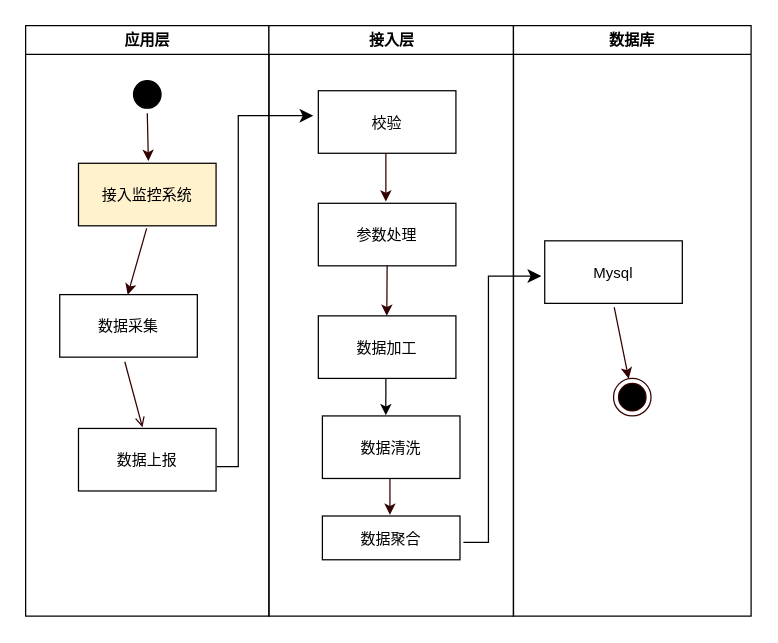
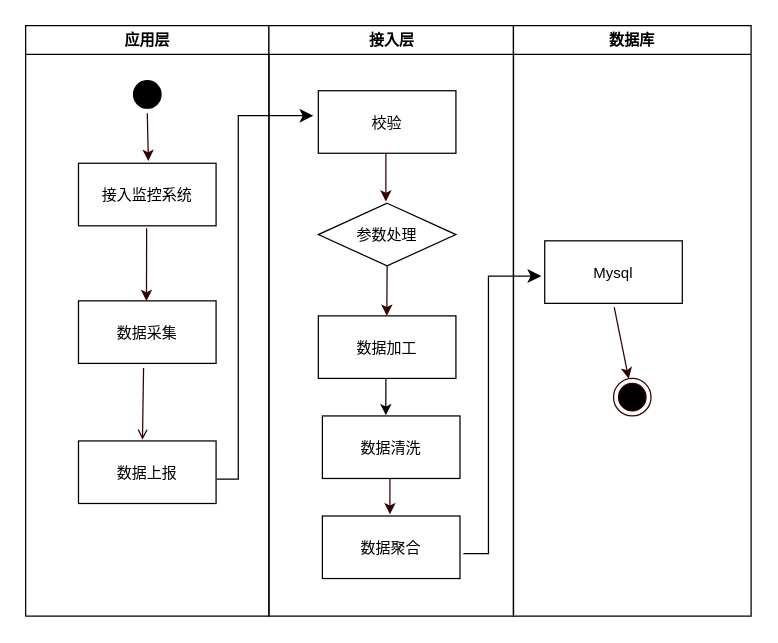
  <mxCell id="0" />
  <mxCell id="1" parent="0" />
  <mxCell id="2" value="应用层" style="swimlane;whiteSpace=wrap" vertex="1" parent="1"><mxGeometry x="20" y="20" width="194.5" height="472" as="geometry" /></mxCell>
  <mxCell id="3" value="" style="ellipse;shape=startState;fillColor=#000000;strokeColor=#000000;" vertex="1" parent="2"><mxGeometry x="82.25" y="40" width="30" height="30" as="geometry" /></mxCell>
- <mxCell id="4" value="接入监控系统" style="fillColor=#fff2cc;" vertex="1" parent="2"><mxGeometry x="42.25" y="110" width="110" height="50" as="geometry" /></mxCell>
- <mxCell id="5" value="数据采集" style="" vertex="1" parent="2"><mxGeometry x="27.25" y="215" width="110" height="50" as="geometry" /></mxCell>
- <mxCell id="6" value="数据上报" style="" vertex="1" parent="2"><mxGeometry x="42.25" y="322" width="110" height="50" as="geometry" /></mxCell>
+ <mxCell id="4" value="接入监控系统" style="" vertex="1" parent="2"><mxGeometry x="42.25" y="110" width="110" height="50" as="geometry" /></mxCell>
+ <mxCell id="5" value="数据采集" style="" vertex="1" parent="2"><mxGeometry x="42.25" y="220" width="110" height="50" as="geometry" /></mxCell>
+ <mxCell id="6" value="数据上报" style="" vertex="1" parent="2"><mxGeometry x="42.25" y="332" width="110" height="50" as="geometry" /></mxCell>
  <mxCell id="7" value="" style="endArrow=classic;html=1;rounded=0;strokeColor=#330000;entryX=0.494;entryY=0.004;entryDx=0;entryDy=0;entryPerimeter=0;" edge="1" parent="2" target="5"><mxGeometry width="50" height="50" relative="1" as="geometry"><mxPoint x="96.75" y="162" as="sourcePoint" /><mxPoint x="377.75" y="252" as="targetPoint" /></mxGeometry></mxCell>
  <mxCell id="8" value="" style="endArrow=classic;html=1;rounded=0;strokeColor=#330000;entryX=0.508;entryY=-0.036;entryDx=0;entryDy=0;entryPerimeter=0;" edge="1" parent="2" target="4"><mxGeometry width="50" height="50" relative="1" as="geometry"><mxPoint x="97.25" y="70.0" as="sourcePoint" /><mxPoint x="377.75" y="252" as="targetPoint" /></mxGeometry></mxCell>
  <mxCell id="9" value="" style="endArrow=open;html=1;rounded=0;strokeColor=#330000;exitX=0.473;exitY=1.073;exitDx=0;exitDy=0;exitPerimeter=0;entryX=0.465;entryY=-0.019;entryDx=0;entryDy=0;entryPerimeter=0;" edge="1" parent="2" source="5" target="6"><mxGeometry width="50" height="50" relative="1" as="geometry"><mxPoint x="480" y="322" as="sourcePoint" /><mxPoint x="530" y="272" as="targetPoint" /></mxGeometry></mxCell>
  <mxCell id="10" value="接入层" style="swimlane;whiteSpace=wrap" vertex="1" parent="1"><mxGeometry x="214.5" y="20" width="195.5" height="472" as="geometry" /></mxCell>
  <mxCell id="11" value="校验" style="" vertex="1" parent="10"><mxGeometry x="39.5" y="52" width="110" height="50" as="geometry" /></mxCell>
- <mxCell id="12" value="参数处理" style="" vertex="1" parent="10"><mxGeometry x="39.5" y="142" width="110" height="50" as="geometry" /></mxCell>
+ <mxCell id="12" value="参数处理" style="rhombus;" vertex="1" parent="10"><mxGeometry x="39.5" y="142" width="110" height="50" as="geometry" /></mxCell>
  <mxCell id="13" value="数据加工" style="" vertex="1" parent="10"><mxGeometry x="39.5" y="232" width="110" height="50" as="geometry" /></mxCell>
  <mxCell id="14" value="" style="endArrow=classic;html=1;rounded=0;strokeColor=#330000;entryX=0.491;entryY=-0.028;entryDx=0;entryDy=0;entryPerimeter=0;" edge="1" parent="10" target="12"><mxGeometry width="50" height="50" relative="1" as="geometry"><mxPoint x="93.5" y="102" as="sourcePoint" /><mxPoint x="79.5" y="212" as="targetPoint" /></mxGeometry></mxCell>
  <mxCell id="15" value="数据清洗" style="" vertex="1" parent="10"><mxGeometry x="42.75" y="312" width="110" height="50" as="geometry" /></mxCell>
- <mxCell id="16" value="数据聚合" style="" vertex="1" parent="10"><mxGeometry x="42.75" y="392" width="110" height="35" as="geometry" /></mxCell>
+ <mxCell id="16" value="数据聚合" style="" vertex="1" parent="10"><mxGeometry x="42.75" y="392" width="110" height="50" as="geometry" /></mxCell>
  <mxCell id="17" value="" style="endArrow=classic;html=1;rounded=0;strokeColor=#330000;entryX=0.491;entryY=-0.028;entryDx=0;entryDy=0;entryPerimeter=0;" edge="1" parent="10" target="16"><mxGeometry width="50" height="50" relative="1" as="geometry"><mxPoint x="96.75" y="362" as="sourcePoint" /><mxPoint x="82.75" y="472" as="targetPoint" /></mxGeometry></mxCell>
  <mxCell id="18" value="" style="endArrow=classic;html=1;rounded=0;entryX=0.461;entryY=-0.012;entryDx=0;entryDy=0;entryPerimeter=0;" edge="1" parent="10" target="15"><mxGeometry width="50" height="50" relative="1" as="geometry"><mxPoint x="93.5" y="282" as="sourcePoint" /><mxPoint x="175.5" y="252" as="targetPoint" /></mxGeometry></mxCell>
  <mxCell id="19" value="" style="endArrow=classic;html=1;rounded=0;strokeColor=#330000;exitX=0.5;exitY=1;exitDx=0;exitDy=0;" edge="1" parent="1" source="12"><mxGeometry width="50" height="50" relative="1" as="geometry"><mxPoint x="304" y="242" as="sourcePoint" /><mxPoint x="308.75" y="252" as="targetPoint" /></mxGeometry></mxCell>
  <mxCell id="20" value="数据库" style="swimlane;whiteSpace=wrap;strokeColor=default;startSize=23;" vertex="1" parent="1"><mxGeometry x="410" y="20" width="190" height="472" as="geometry" /></mxCell>
  <mxCell id="21" value="Mysql" style="" vertex="1" parent="20"><mxGeometry x="25" y="172" width="110" height="50" as="geometry" /></mxCell>
  <mxCell id="22" value="" style="ellipse;shape=endState;fillColor=#000000;strokeColor=#330000;" vertex="1" parent="20"><mxGeometry x="80" y="282" width="30" height="30" as="geometry" /></mxCell>
  <mxCell id="23" value="" style="endArrow=classic;html=1;rounded=0;strokeColor=#330000;exitX=0.505;exitY=1.06;exitDx=0;exitDy=0;exitPerimeter=0;" edge="1" parent="20" target="22" source="21"><mxGeometry width="50" height="50" relative="1" as="geometry"><mxPoint x="95" y="242" as="sourcePoint" /><mxPoint x="-290" y="242" as="targetPoint" /></mxGeometry></mxCell>
  <mxCell id="24" value="" style="edgeStyle=elbowEdgeStyle;elbow=horizontal;endArrow=classic;html=1;curved=0;rounded=0;endSize=8;startSize=8;exitX=1.025;exitY=0.6;exitDx=0;exitDy=0;exitPerimeter=0;entryX=-0.025;entryY=0.564;entryDx=0;entryDy=0;entryPerimeter=0;" edge="1" parent="1" source="16" target="21"><mxGeometry width="50" height="50" relative="1" as="geometry"><mxPoint x="340" y="322" as="sourcePoint" /><mxPoint x="390" y="272" as="targetPoint" /><Array as="points"><mxPoint x="390" y="332" /></Array></mxGeometry></mxCell>
  <mxCell id="25" value="" style="edgeStyle=elbowEdgeStyle;elbow=horizontal;endArrow=classic;html=1;curved=0;rounded=0;endSize=8;startSize=8;exitX=1.005;exitY=0.612;exitDx=0;exitDy=0;exitPerimeter=0;" edge="1" parent="1" source="6"><mxGeometry width="50" height="50" relative="1" as="geometry"><mxPoint x="340" y="322" as="sourcePoint" /><mxPoint x="250" y="92" as="targetPoint" /><Array as="points"><mxPoint x="190" y="242" /></Array></mxGeometry></mxCell>
